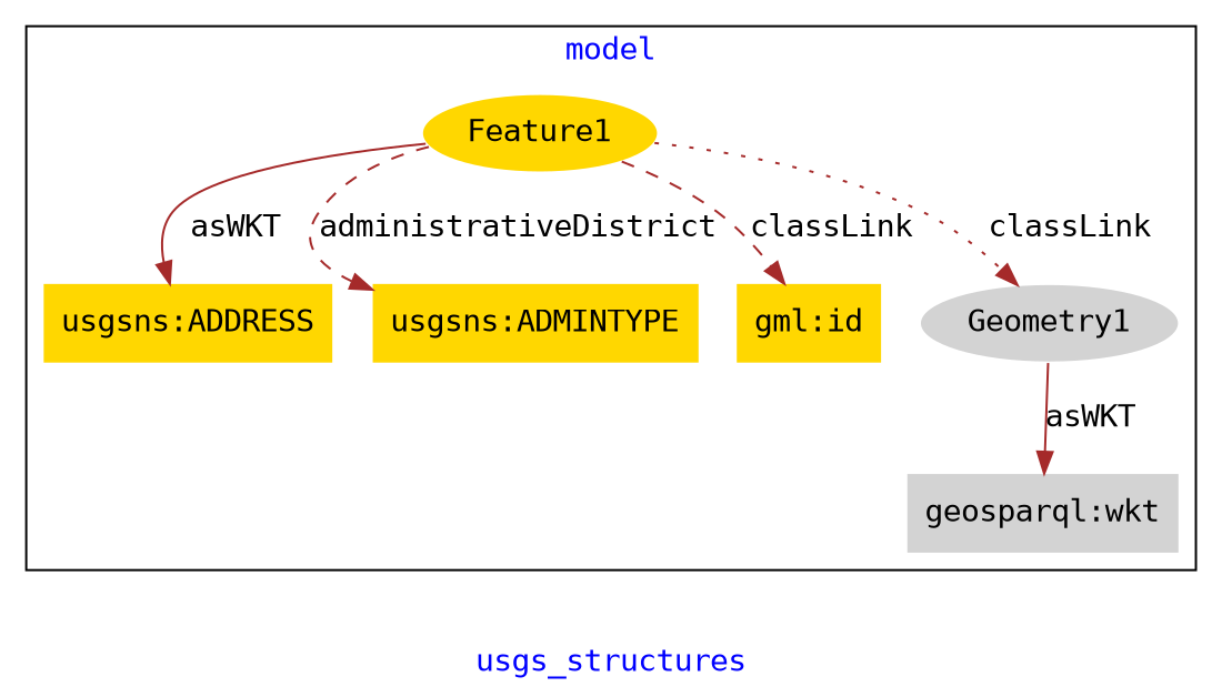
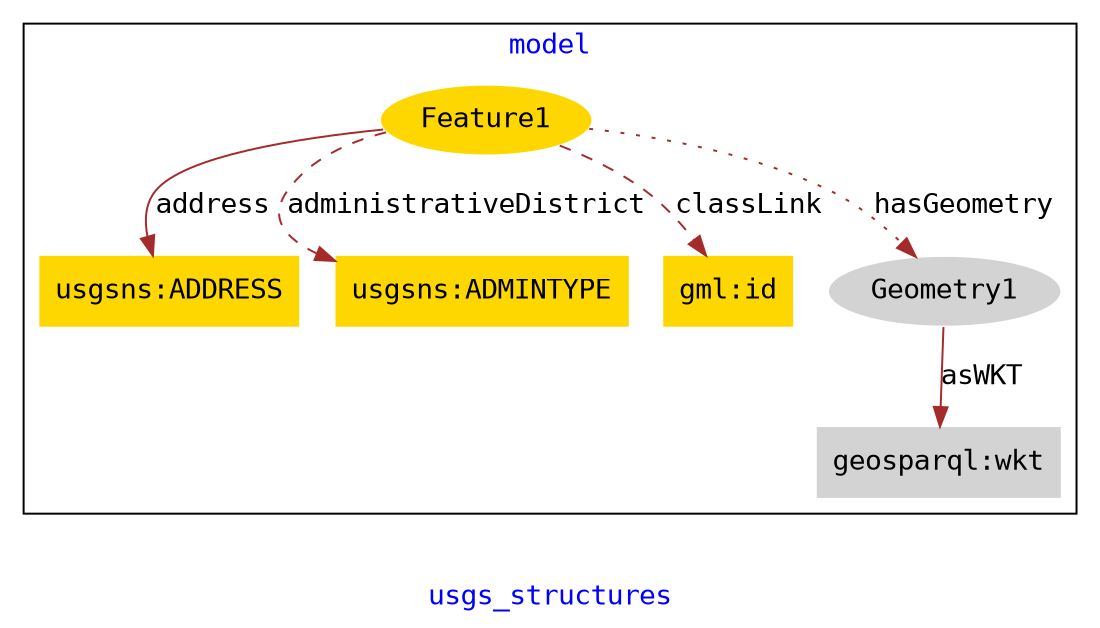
  digraph {
    fontcolor=blue
    fontname="DejaVu Sans Mono"
    label=usgs_structures
    remincross=true
    node [fillcolor=gold fontname="DejaVu Sans Mono" style=filled shape=plaintext]
    edge [color=brown fontcolor=black fontname="DejaVu Sans Mono" style=solid]
    n1 [color=white label=Feature1 shape=""]
    n2 [label="usgsns:ADDRESS"]
    n3 [label="usgsns:ADMINTYPE"]
    n4 [label="gml:id"]
    n5 [color=white fillcolor=lightgray label=Geometry1 shape=""]
    n6 [fillcolor=lightgray label="geosparql:wkt"]
    subgraph cluster_1 {
      label=model
      n1
      n2
      n3
      n4
      n5
      n6
    }
-   n1 -> n2 [label=asWKT]
+   n1 -> n2 [label=address]
    n1 -> n3 [label=administrativeDistrict style=dashed]
    n1 -> n4 [label=classLink style=dashed]
-   n1 -> n5 [label=classLink style=dotted]
+   n1 -> n5 [label=hasGeometry style=dotted]
    n5 -> n6 [label=asWKT]
  }
